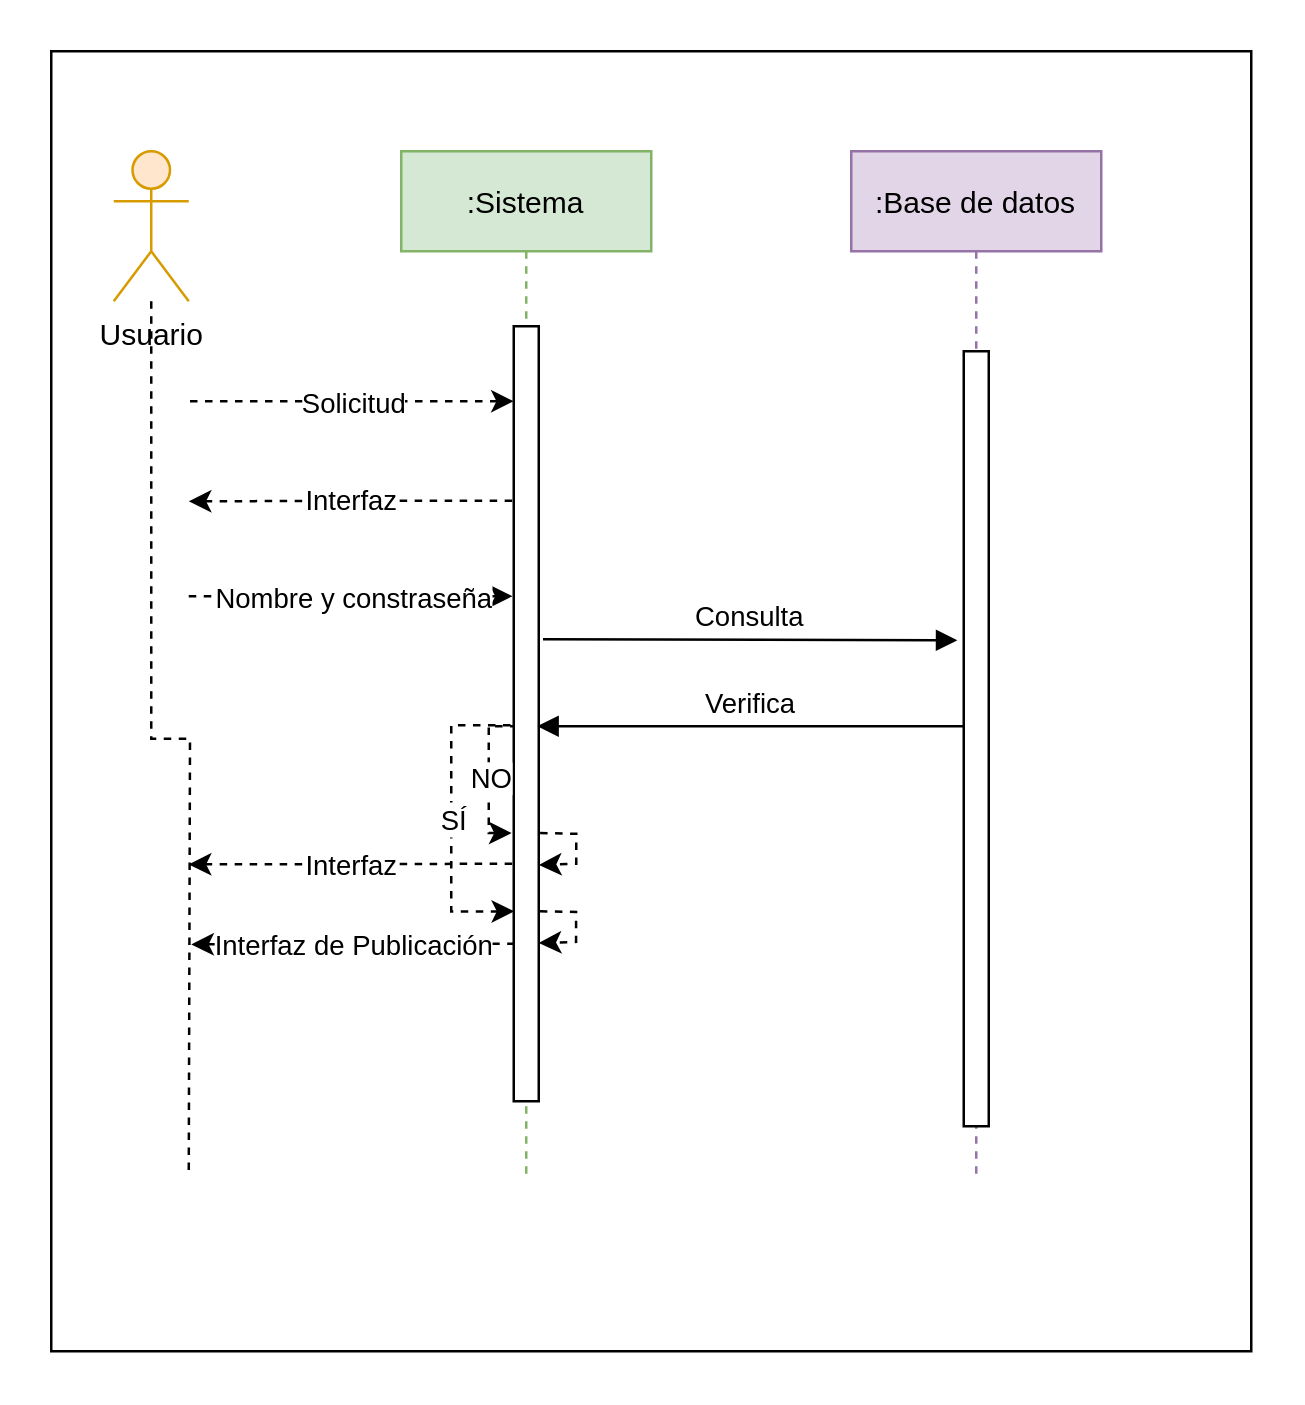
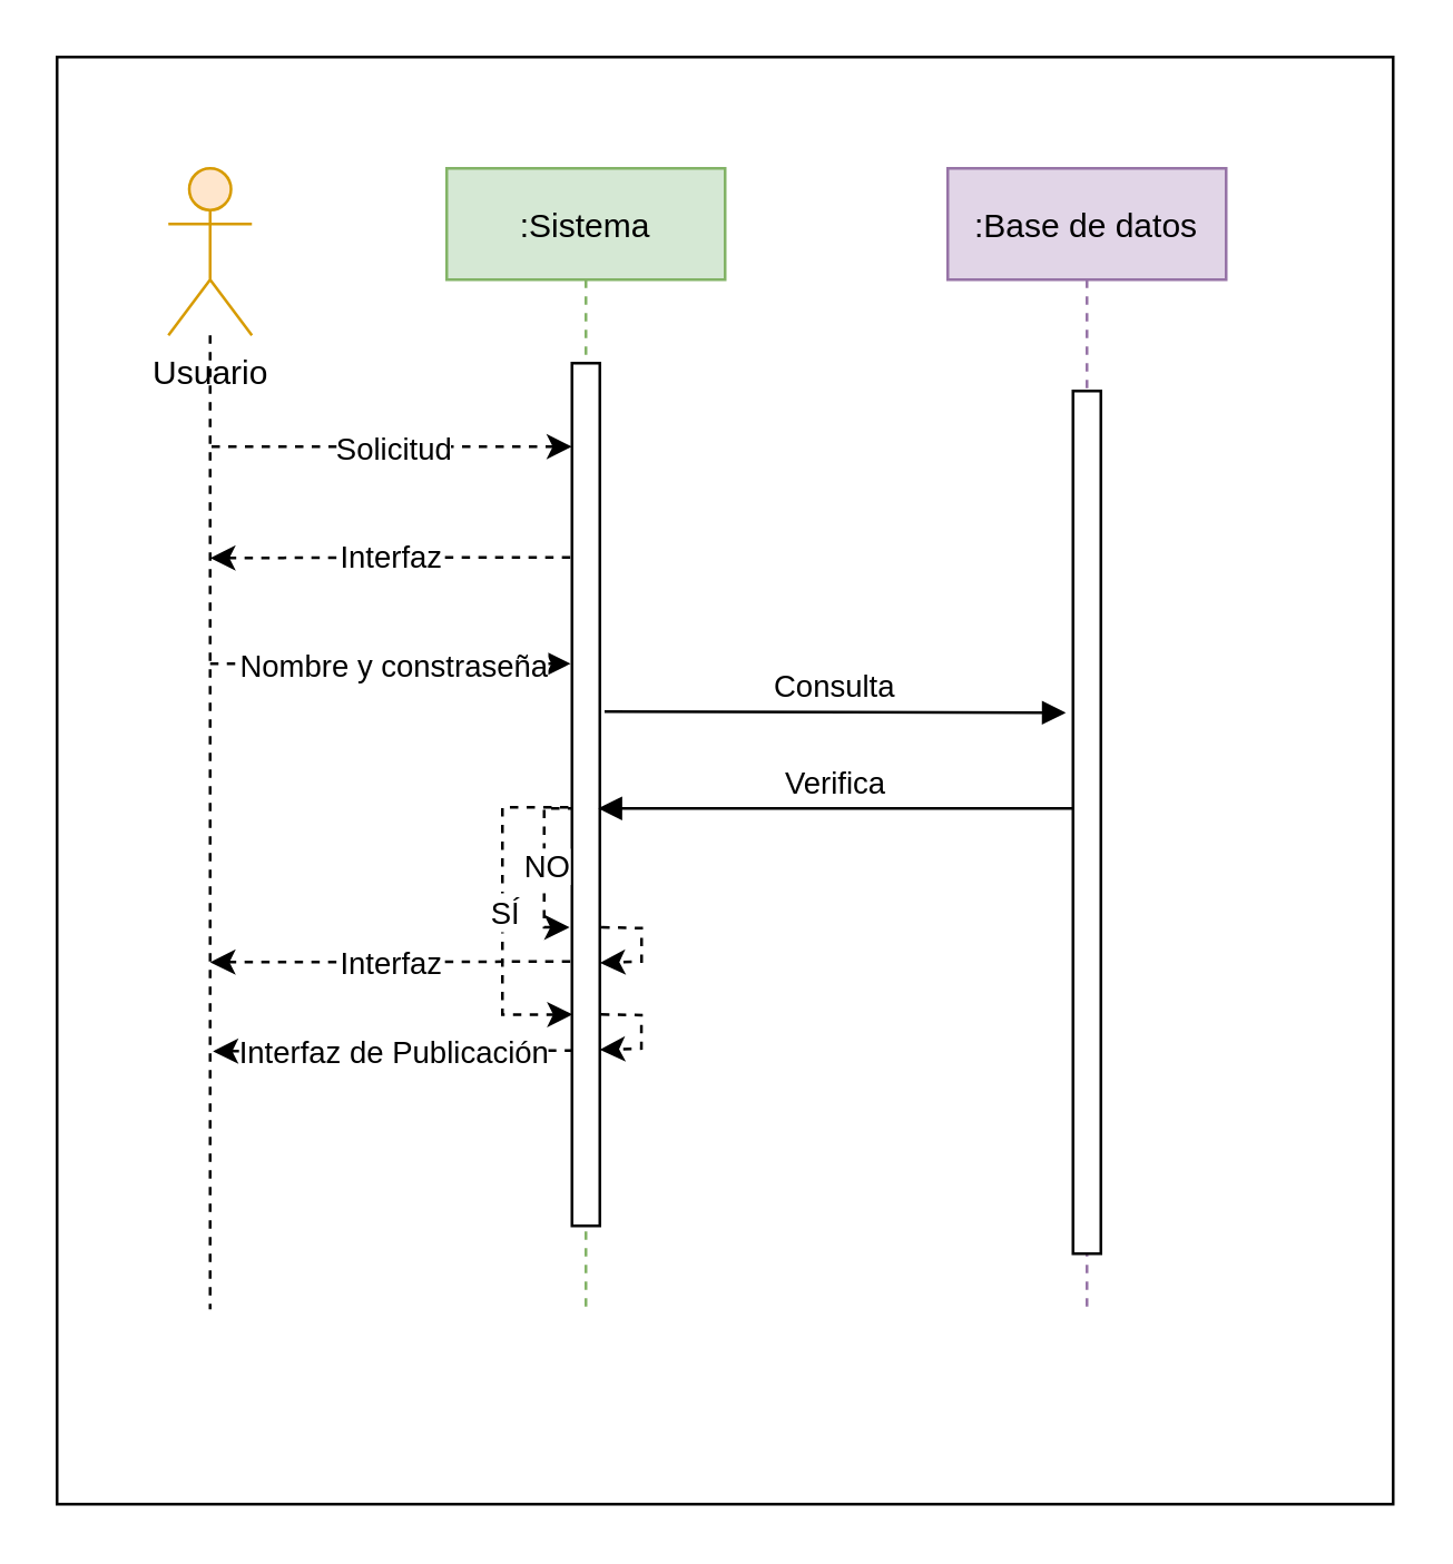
  <mxCell id="0" />
  <mxCell id="1" parent="0" />
  <mxCell id="2" value="" style="rounded=0;whiteSpace=wrap;html=1;" vertex="1" parent="1"><mxGeometry x="20" y="20" width="480" height="520" as="geometry" /></mxCell>
  <mxCell id="3" value=":Sistema" style="shape=umlLifeline;perimeter=lifelinePerimeter;container=1;collapsible=0;recursiveResize=0;rounded=0;shadow=0;strokeWidth=1;fillColor=#d5e8d4;strokeColor=#82b366;" parent="1" vertex="1"><mxGeometry x="160" y="60" width="100" height="410" as="geometry" /></mxCell>
  <mxCell id="4" value="" style="points=[];perimeter=orthogonalPerimeter;rounded=0;shadow=0;strokeWidth=1;" parent="3" vertex="1"><mxGeometry x="45" y="70" width="10" height="310" as="geometry" /></mxCell>
  <mxCell id="5" value="I" style="endArrow=none;html=1;rounded=0;dashed=1;startArrow=classic;startFill=1;endFill=0;entryX=0.029;entryY=0.225;entryDx=0;entryDy=0;entryPerimeter=0;" edge="1" parent="3" target="4"><mxGeometry relative="1" as="geometry"><mxPoint x="-85" y="140" as="sourcePoint" /><mxPoint x="10" y="140" as="targetPoint" /></mxGeometry></mxCell>
  <mxCell id="6" value="Interfaz" style="edgeLabel;resizable=0;html=1;align=center;verticalAlign=middle;" connectable="0" vertex="1" parent="5"><mxGeometry relative="1" as="geometry" /></mxCell>
  <mxCell id="7" value="" style="endArrow=classic;html=1;rounded=0;dashed=1;" edge="1" parent="3"><mxGeometry relative="1" as="geometry"><mxPoint x="-85" y="178" as="sourcePoint" /><mxPoint x="44.5" y="178" as="targetPoint" /><Array as="points"><mxPoint x="-65" y="178" /></Array></mxGeometry></mxCell>
  <mxCell id="8" value="Nombre y constraseña" style="edgeLabel;resizable=0;html=1;align=center;verticalAlign=middle;" connectable="0" vertex="1" parent="7"><mxGeometry relative="1" as="geometry" /></mxCell>
  <mxCell id="9" value="S" style="endArrow=none;html=1;rounded=0;dashed=1;startArrow=classic;startFill=1;endFill=0;entryX=0.029;entryY=0.518;entryDx=0;entryDy=0;entryPerimeter=0;exitX=0.018;exitY=0.755;exitDx=0;exitDy=0;exitPerimeter=0;elbow=vertical;edgeStyle=orthogonalEdgeStyle;" edge="1" parent="3" source="4"><mxGeometry relative="1" as="geometry"><mxPoint x="44.14" y="297.47" as="sourcePoint" /><mxPoint x="45.29" y="229.58" as="targetPoint" /><Array as="points"><mxPoint x="20" y="304" /><mxPoint x="20" y="230" /></Array></mxGeometry></mxCell>
  <mxCell id="10" value="SÍ" style="edgeLabel;resizable=0;html=1;align=center;verticalAlign=middle;" connectable="0" vertex="1" parent="9"><mxGeometry relative="1" as="geometry" /></mxCell>
  <mxCell id="11" value="" style="endArrow=classic;html=1;rounded=0;dashed=1;elbow=vertical;entryX=1.007;entryY=0.695;entryDx=0;entryDy=0;entryPerimeter=0;exitX=1.053;exitY=0.654;exitDx=0;exitDy=0;exitPerimeter=0;" edge="1" parent="3" source="4" target="4"><mxGeometry width="50" height="50" relative="1" as="geometry"><mxPoint x="60" y="320" as="sourcePoint" /><mxPoint x="110" y="270" as="targetPoint" /><Array as="points"><mxPoint x="70" y="273" /><mxPoint x="70" y="285" /></Array></mxGeometry></mxCell>
  <mxCell id="12" value="" style="endArrow=classic;html=1;rounded=0;dashed=1;elbow=vertical;entryX=1.007;entryY=0.695;entryDx=0;entryDy=0;entryPerimeter=0;exitX=1.053;exitY=0.654;exitDx=0;exitDy=0;exitPerimeter=0;" edge="1" parent="3"><mxGeometry width="50" height="50" relative="1" as="geometry"><mxPoint x="55.46" y="304" as="sourcePoint" /><mxPoint x="55.0" y="316.71" as="targetPoint" /><Array as="points"><mxPoint x="69.93" y="304.26" /><mxPoint x="69.93" y="316.26" /></Array></mxGeometry></mxCell>
  <mxCell id="13" value=":Base de datos" style="shape=umlLifeline;perimeter=lifelinePerimeter;container=1;collapsible=0;recursiveResize=0;rounded=0;shadow=0;strokeWidth=1;fillColor=#e1d5e7;strokeColor=#9673a6;" parent="1" vertex="1"><mxGeometry x="340" y="60" width="100" height="410" as="geometry" /></mxCell>
  <mxCell id="14" value="" style="points=[];perimeter=orthogonalPerimeter;rounded=0;shadow=0;strokeWidth=1;" parent="13" vertex="1"><mxGeometry x="45" y="80" width="10" height="310" as="geometry" /></mxCell>
  <mxCell id="15" value="Consulta" style="verticalAlign=bottom;endArrow=block;shadow=0;strokeWidth=1;exitX=1.171;exitY=0.404;exitDx=0;exitDy=0;exitPerimeter=0;entryX=-0.257;entryY=0.373;entryDx=0;entryDy=0;entryPerimeter=0;" parent="1" source="4" target="14" edge="1"><mxGeometry relative="1" as="geometry"><mxPoint x="315" y="140" as="sourcePoint" /><mxPoint x="370" y="215" as="targetPoint" /><Array as="points" /></mxGeometry></mxCell>
  <mxCell id="16" value="Verifica" style="verticalAlign=bottom;endArrow=block;shadow=0;strokeWidth=1;entryX=0.943;entryY=0.516;entryDx=0;entryDy=0;entryPerimeter=0;" parent="1" source="14" target="4" edge="1"><mxGeometry relative="1" as="geometry"><mxPoint x="280" y="180" as="sourcePoint" /><mxPoint x="220" y="290" as="targetPoint" /><Array as="points"><mxPoint x="260" y="290" /><mxPoint x="240" y="290" /></Array></mxGeometry></mxCell>
  <mxCell id="17" style="edgeStyle=orthogonalEdgeStyle;rounded=0;orthogonalLoop=1;jettySize=auto;html=1;dashed=1;endArrow=none;endFill=0;" edge="1" parent="1" source="18"><mxGeometry relative="1" as="geometry"><mxPoint x="75" y="470" as="targetPoint" /></mxGeometry></mxCell>
- <mxCell id="18" value="Usuario" style="shape=umlActor;verticalLabelPosition=bottom;verticalAlign=top;html=1;fillColor=#ffe6cc;strokeColor=#d79b00;" vertex="1" parent="1"><mxGeometry x="45" y="60" width="30" height="60" as="geometry" /></mxCell>
+ <mxCell id="18" value="Usuario" style="shape=umlActor;verticalLabelPosition=bottom;verticalAlign=top;html=1;fillColor=#ffe6cc;strokeColor=#d79b00;" vertex="1" parent="1"><mxGeometry x="60" y="60" width="30" height="60" as="geometry" /></mxCell>
  <mxCell id="19" value="" style="endArrow=classic;html=1;rounded=0;dashed=1;" edge="1" parent="1"><mxGeometry relative="1" as="geometry"><mxPoint x="75.5" y="160" as="sourcePoint" /><mxPoint x="205" y="160" as="targetPoint" /><Array as="points"><mxPoint x="95.5" y="160" /></Array></mxGeometry></mxCell>
  <mxCell id="20" value="Solicitud" style="edgeLabel;resizable=0;html=1;align=center;verticalAlign=middle;" connectable="0" vertex="1" parent="19"><mxGeometry relative="1" as="geometry" /></mxCell>
  <mxCell id="21" value="S" style="endArrow=none;html=1;rounded=0;dashed=1;startArrow=classic;startFill=1;endFill=0;entryX=0.029;entryY=0.225;entryDx=0;entryDy=0;entryPerimeter=0;exitX=-0.086;exitY=0.654;exitDx=0;exitDy=0;exitPerimeter=0;elbow=vertical;edgeStyle=orthogonalEdgeStyle;" edge="1" parent="1" source="4"><mxGeometry relative="1" as="geometry"><mxPoint x="75" y="290.25" as="sourcePoint" /><mxPoint x="205.29" y="290" as="targetPoint" /><Array as="points"><mxPoint x="195" y="333" /><mxPoint x="195" y="290" /></Array></mxGeometry></mxCell>
  <mxCell id="22" value="NO" style="edgeLabel;resizable=0;html=1;align=center;verticalAlign=middle;" connectable="0" vertex="1" parent="21"><mxGeometry relative="1" as="geometry" /></mxCell>
  <mxCell id="23" value="I" style="endArrow=none;html=1;rounded=0;dashed=1;startArrow=classic;startFill=1;endFill=0;entryX=0.029;entryY=0.225;entryDx=0;entryDy=0;entryPerimeter=0;" edge="1" parent="1"><mxGeometry relative="1" as="geometry"><mxPoint x="75" y="345.25" as="sourcePoint" /><mxPoint x="205.29" y="345" as="targetPoint" /></mxGeometry></mxCell>
  <mxCell id="24" value="Interfaz" style="edgeLabel;resizable=0;html=1;align=center;verticalAlign=middle;" connectable="0" vertex="1" parent="23"><mxGeometry relative="1" as="geometry" /></mxCell>
  <mxCell id="25" value="I" style="endArrow=none;html=1;rounded=0;dashed=1;startArrow=classic;startFill=1;endFill=0;entryX=0.029;entryY=0.225;entryDx=0;entryDy=0;entryPerimeter=0;" edge="1" parent="1"><mxGeometry relative="1" as="geometry"><mxPoint x="76" y="377.25" as="sourcePoint" /><mxPoint x="206.29" y="377" as="targetPoint" /></mxGeometry></mxCell>
  <mxCell id="26" value="Interfaz de Publicación" style="edgeLabel;resizable=0;html=1;align=center;verticalAlign=middle;" connectable="0" vertex="1" parent="25"><mxGeometry relative="1" as="geometry" /></mxCell>
